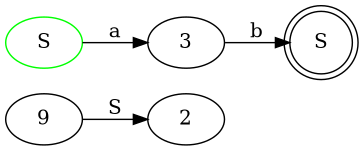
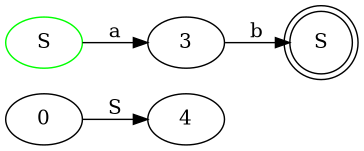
  digraph {
    rankdir=LR
-   0 [label=9]
-   4 [label=2]
+   0
+   4
    n3 [color=green label=S]
    3
    n5 [label=S shape=doublecircle]
    0 -> 4 [label=S]
    n3 -> 3 [label=a]
    3 -> n5 [label=b]
  }
